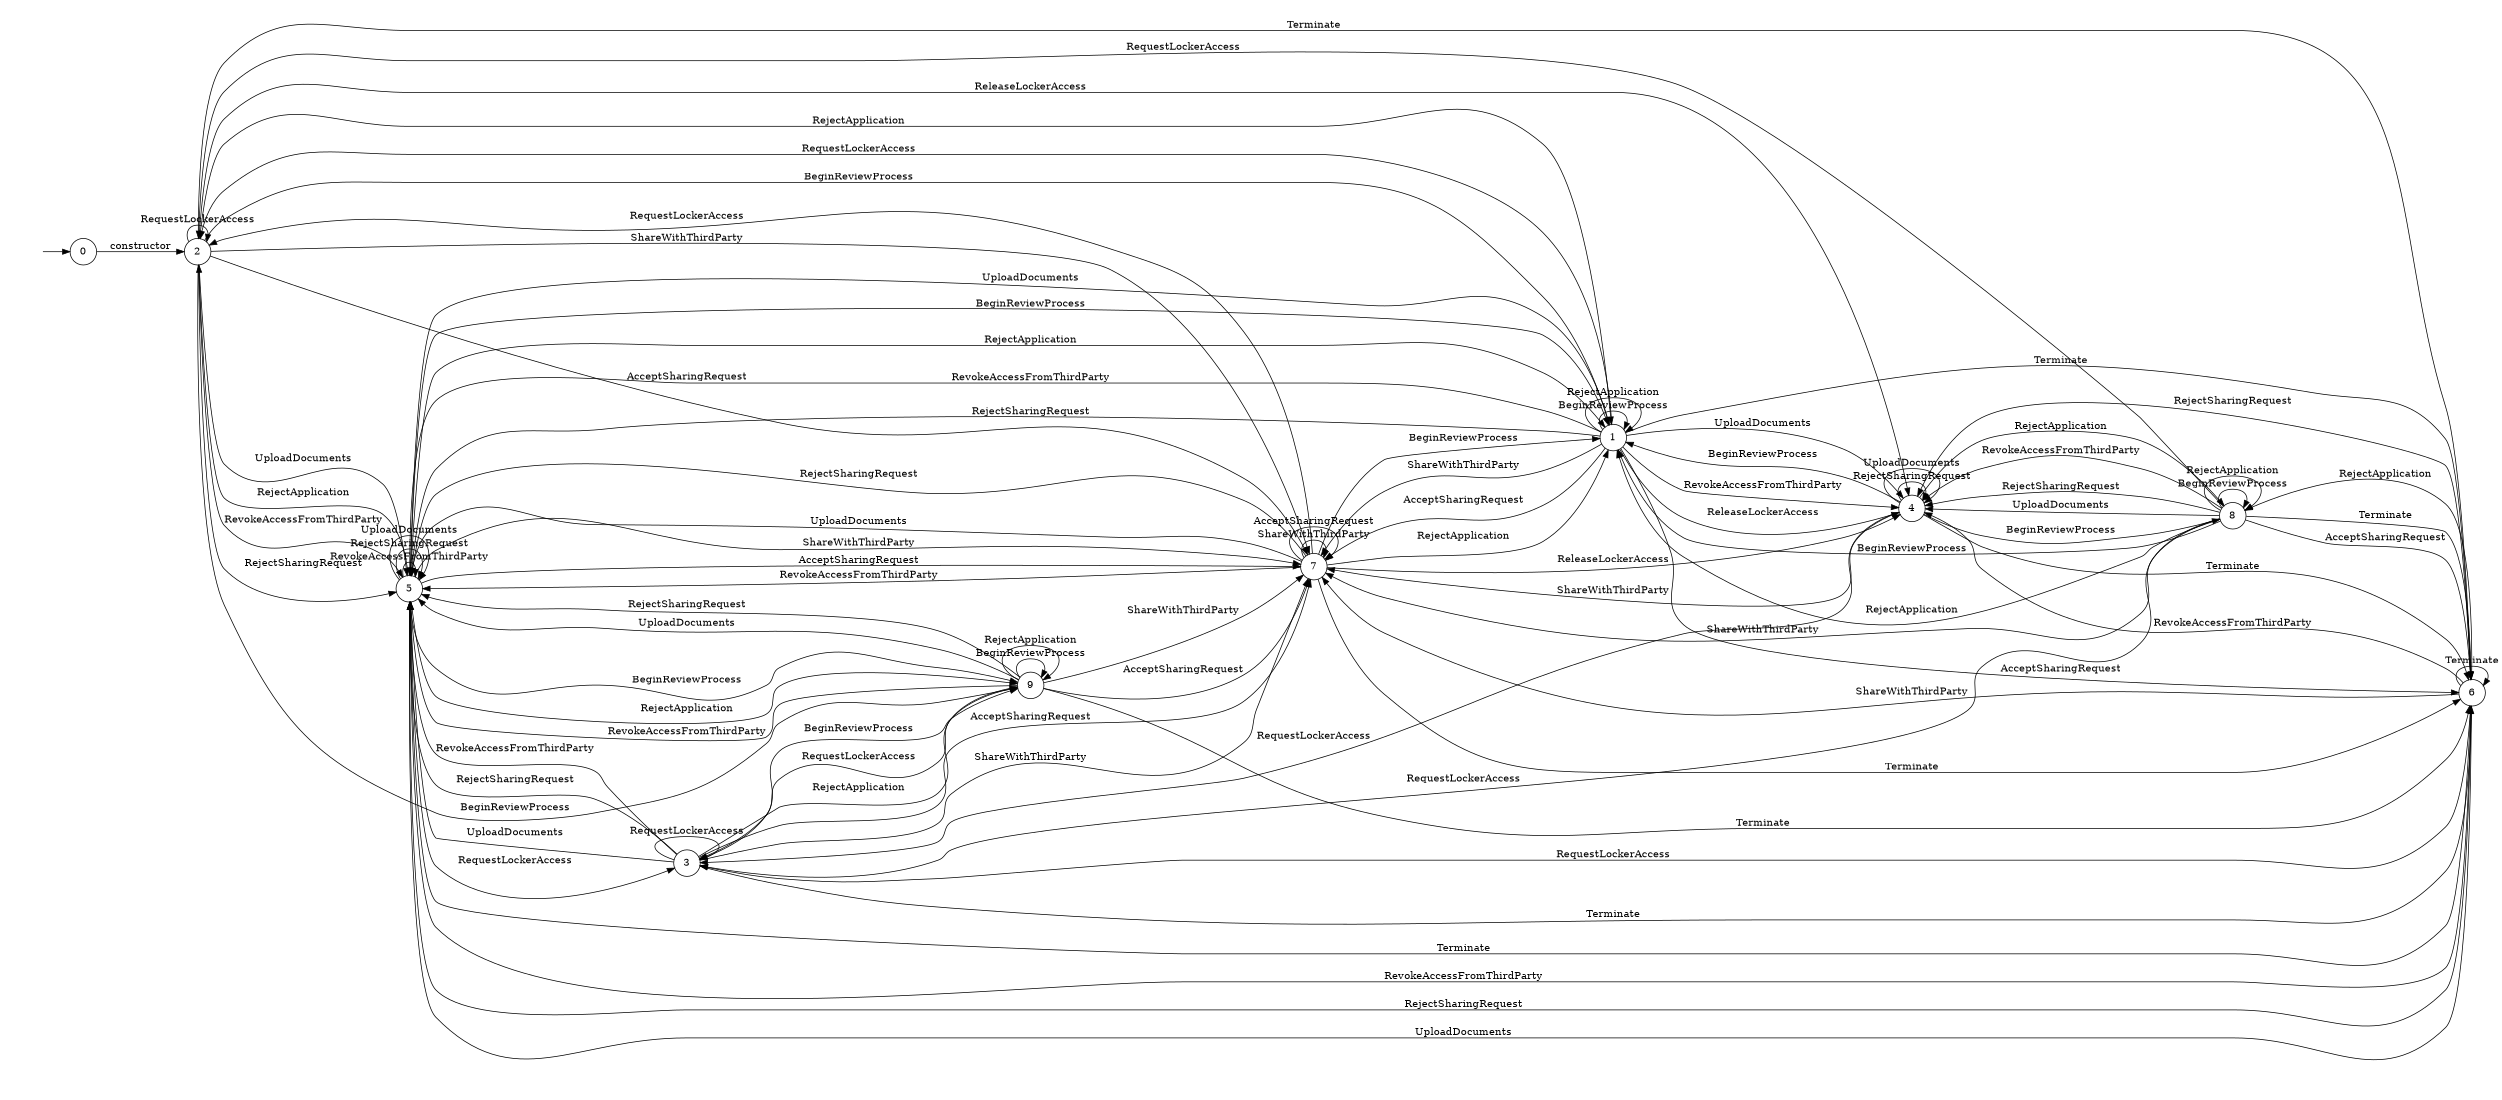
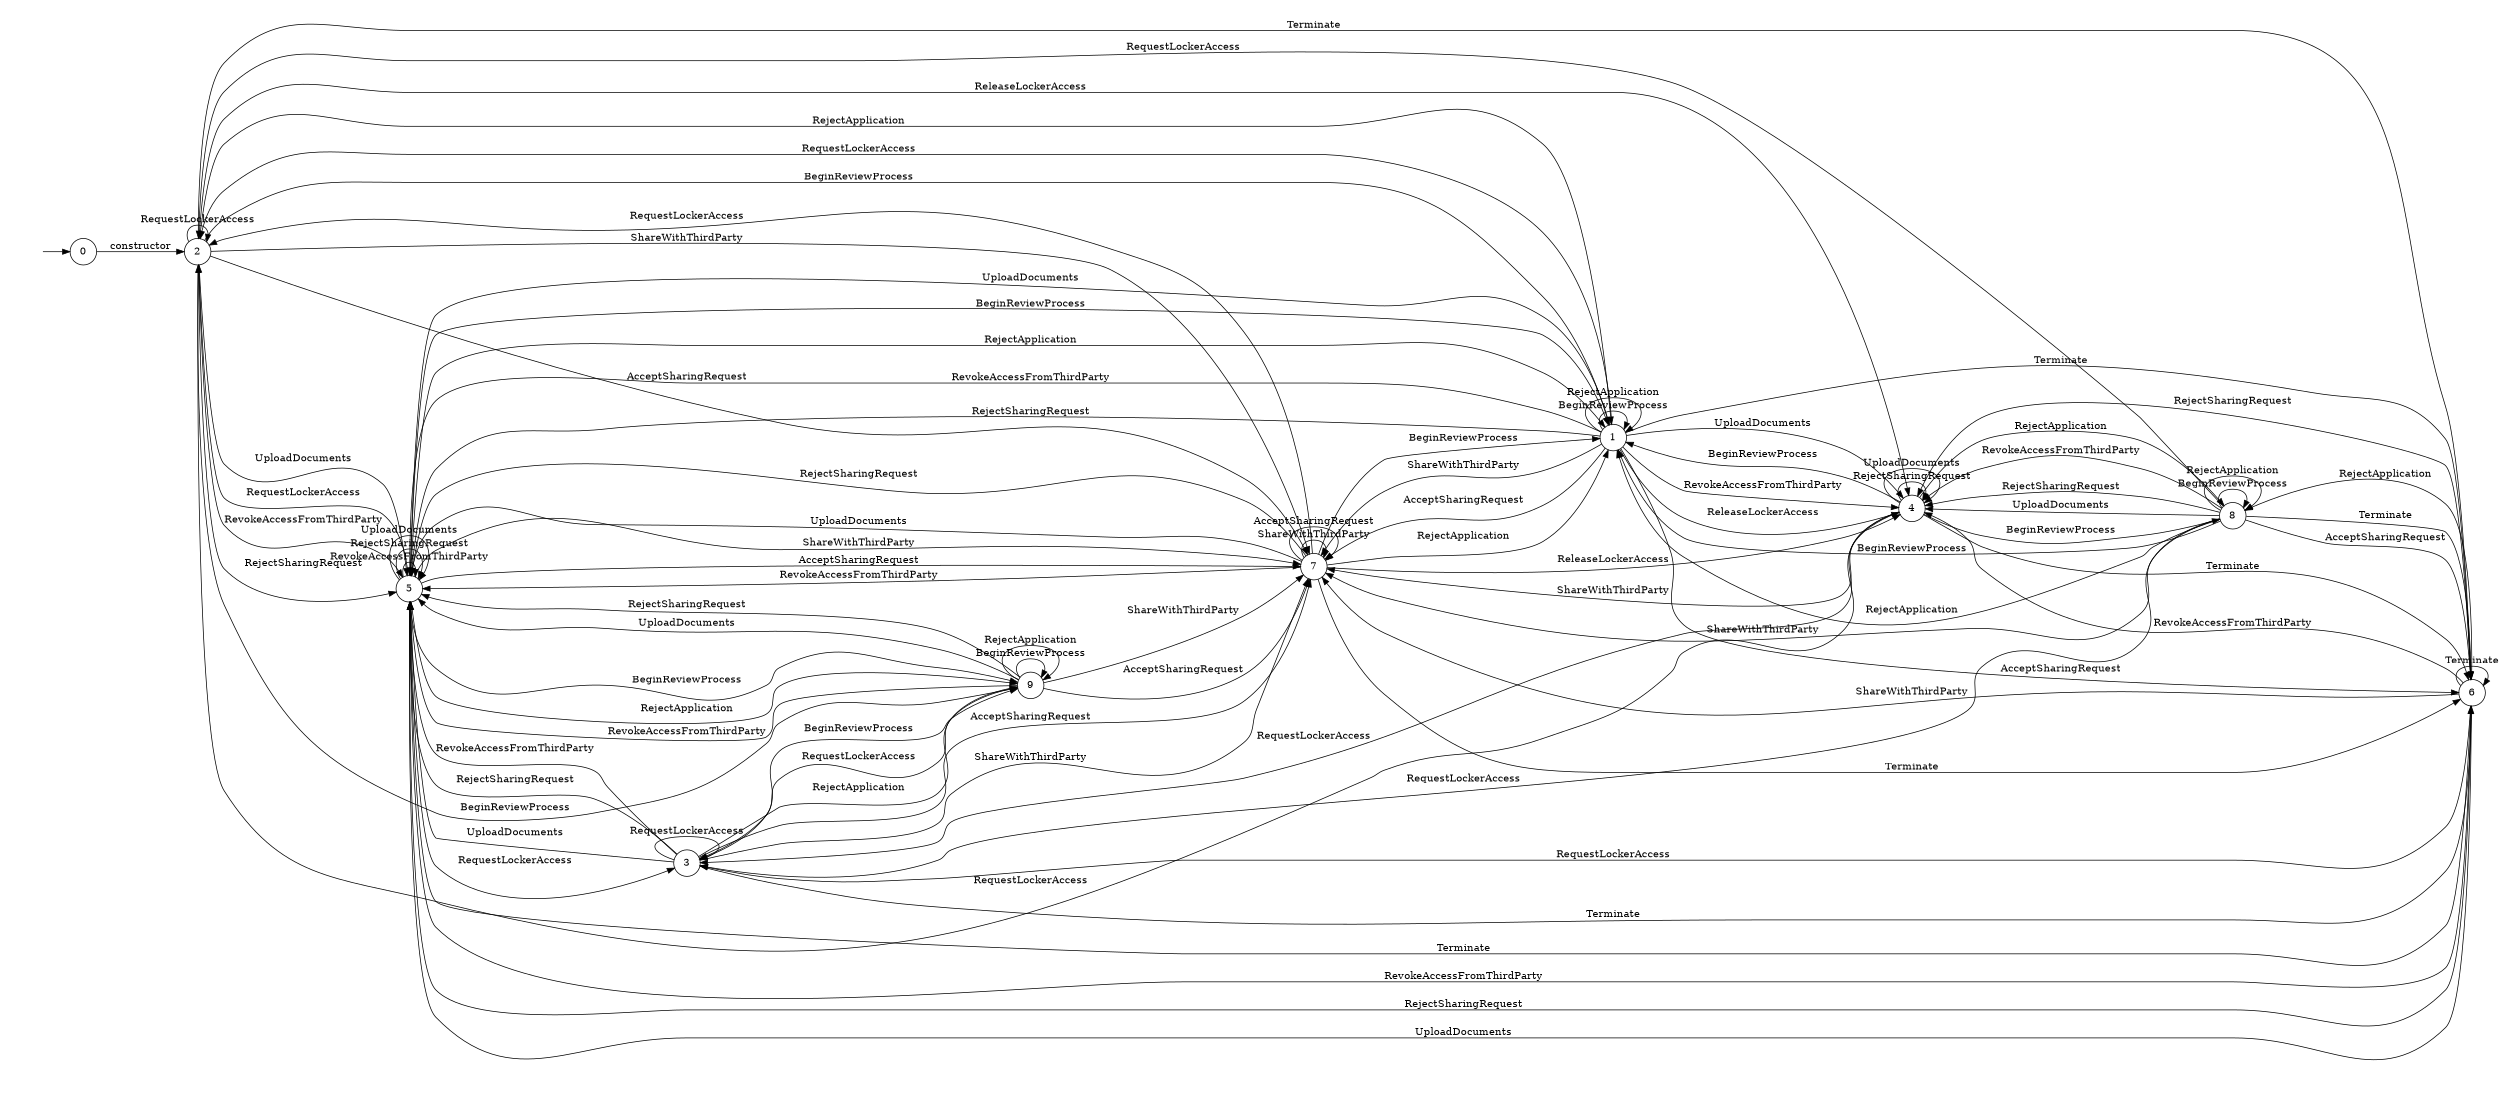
  digraph {
    rankdir=LR
    node [shape=circle]
    "" [shape=plaintext]
    n2 [label=0]
    n3 [label=2]
    n4 [label=5]
    n5 [label=6]
    n6 [label=4]
    n7 [label=1]
    n8 [label=7]
    n9 [label=9]
    n10 [label=3]
    n11 [label=8]
    "" -> n2
    n2 -> n3 [label=constructor]
    n3 -> n3 [label=RequestLockerAccess]
    n3 -> n4 [label=RevokeAccessFromThirdParty]
    n3 -> n4 [label=RejectSharingRequest]
    n3 -> n4 [label=UploadDocuments]
    n3 -> n5 [label=Terminate]
    n3 -> n6 [label=ReleaseLockerAccess]
    n3 -> n7 [label=BeginReviewProcess]
    n3 -> n7 [label=RejectApplication]
    n3 -> n8 [label=ShareWithThirdParty]
    n3 -> n8 [label=AcceptSharingRequest]
    n3 -> n9 [label=BeginReviewProcess]
-   n4 -> n3 [label=RejectApplication]
+   n4 -> n3 [label=RequestLockerAccess]
    n4 -> n4 [label=RevokeAccessFromThirdParty]
    n4 -> n4 [label=RejectSharingRequest]
    n4 -> n4 [label=UploadDocuments]
    n4 -> n5 [label=Terminate]
    n4 -> n7 [label=BeginReviewProcess]
    n4 -> n7 [label=RejectApplication]
    n4 -> n8 [label=ShareWithThirdParty]
    n4 -> n8 [label=AcceptSharingRequest]
    n4 -> n9 [label=BeginReviewProcess]
    n4 -> n9 [label=RejectApplication]
    n4 -> n10 [label=RequestLockerAccess]
    n5 -> n4 [label=RevokeAccessFromThirdParty]
    n5 -> n4 [label=RejectSharingRequest]
    n5 -> n4 [label=UploadDocuments]
    n5 -> n5 [label=Terminate]
    n5 -> n6 [label=RevokeAccessFromThirdParty]
    n5 -> n6 [label=RejectSharingRequest]
    n5 -> n8 [label=ShareWithThirdParty]
    n5 -> n10 [label=RequestLockerAccess]
    n5 -> n11 [label=RejectApplication]
+   n6 -> n3 [label=RequestLockerAccess]
    n6 -> n5 [label=Terminate]
    n6 -> n6 [label=RejectSharingRequest]
    n6 -> n6 [label=UploadDocuments]
    n6 -> n7 [label=BeginReviewProcess]
    n6 -> n8 [label=ShareWithThirdParty]
    n6 -> n10 [label=RequestLockerAccess]
    n6 -> n11 [label=BeginReviewProcess]
    n6 -> n11 [label=RejectApplication]
    n7 -> n3 [label=RequestLockerAccess]
    n7 -> n4 [label=RevokeAccessFromThirdParty]
    n7 -> n4 [label=RejectSharingRequest]
    n7 -> n4 [label=UploadDocuments]
    n7 -> n5 [label=AcceptSharingRequest]
    n7 -> n5 [label=Terminate]
    n7 -> n6 [label=RevokeAccessFromThirdParty]
    n7 -> n6 [label=UploadDocuments]
    n7 -> n6 [label=ReleaseLockerAccess]
    n7 -> n7 [label=BeginReviewProcess]
    n7 -> n7 [label=RejectApplication]
    n7 -> n8 [label=ShareWithThirdParty]
    n7 -> n8 [label=AcceptSharingRequest]
    n8 -> n3 [label=RequestLockerAccess]
    n8 -> n4 [label=RevokeAccessFromThirdParty]
    n8 -> n4 [label=RejectSharingRequest]
    n8 -> n4 [label=UploadDocuments]
    n8 -> n5 [label=Terminate]
    n8 -> n6 [label=ReleaseLockerAccess]
    n8 -> n7 [label=BeginReviewProcess]
    n8 -> n7 [label=RejectApplication]
    n8 -> n8 [label=ShareWithThirdParty]
    n8 -> n8 [label=AcceptSharingRequest]
    n9 -> n4 [label=RevokeAccessFromThirdParty]
    n9 -> n4 [label=RejectSharingRequest]
    n9 -> n4 [label=UploadDocuments]
-   n9 -> n5 [label=Terminate]
    n9 -> n8 [label=ShareWithThirdParty]
    n9 -> n8 [label=AcceptSharingRequest]
    n9 -> n9 [label=BeginReviewProcess]
    n9 -> n9 [label=RejectApplication]
    n9 -> n10 [label=RequestLockerAccess]
    n10 -> n4 [label=RevokeAccessFromThirdParty]
    n10 -> n4 [label=RejectSharingRequest]
    n10 -> n4 [label=UploadDocuments]
    n10 -> n5 [label=Terminate]
    n10 -> n8 [label=ShareWithThirdParty]
    n10 -> n8 [label=AcceptSharingRequest]
    n10 -> n9 [label=BeginReviewProcess]
    n10 -> n9 [label=RejectApplication]
    n10 -> n10 [label=RequestLockerAccess]
    n11 -> n3 [label=RequestLockerAccess]
    n11 -> n5 [label=AcceptSharingRequest]
    n11 -> n5 [label=Terminate]
    n11 -> n6 [label=RevokeAccessFromThirdParty]
    n11 -> n6 [label=RejectSharingRequest]
    n11 -> n6 [label=UploadDocuments]
    n11 -> n7 [label=BeginReviewProcess]
    n11 -> n7 [label=RejectApplication]
    n11 -> n8 [label=ShareWithThirdParty]
    n11 -> n10 [label=RequestLockerAccess]
    n11 -> n11 [label=BeginReviewProcess]
    n11 -> n11 [label=RejectApplication]
  }
